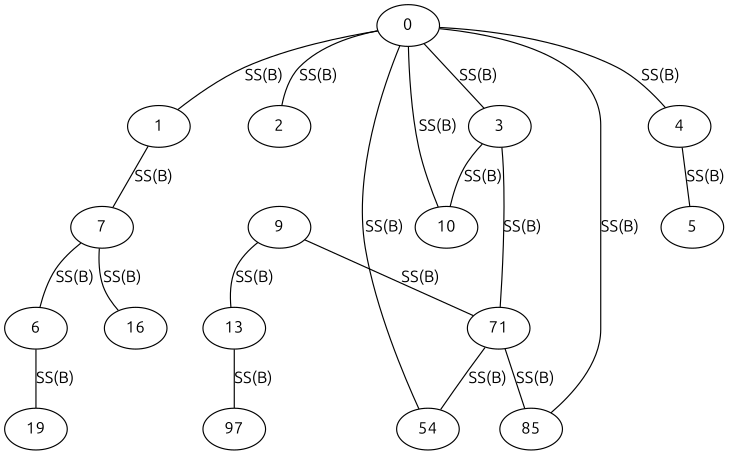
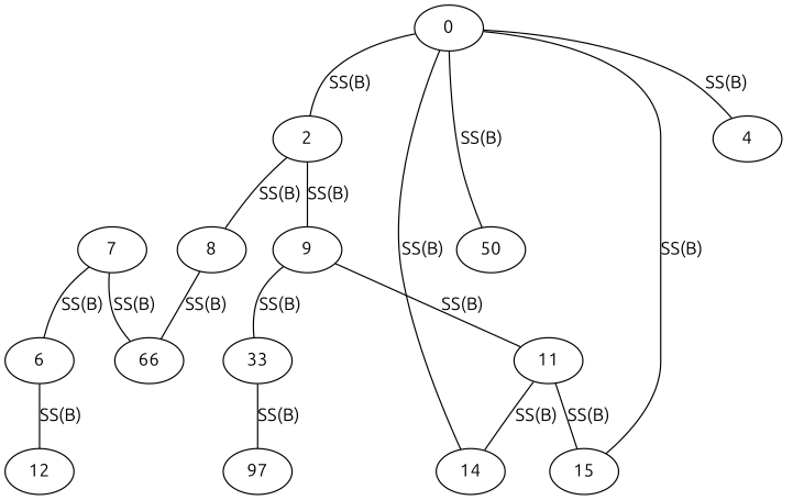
  graph {
    fontname=Ubuntu
    node [fontname=Ubuntu]
    edge [fontname=Ubuntu]
    0
-   1
    2
-   3
    4
    7
+   8
    9
-   10
-   11 [label=71]
-   5
+   10 [label=50]
+   11
    6
-   12 [label=19]
-   16
-   13
-   14 [label=54]
-   15 [label=85]
+   12
+   16 [label=66]
+   13 [label=33]
+   14
+   15
    n18 [label=97]
-   0 -- 1 [label="SS(B)"]
    0 -- 2 [label="SS(B)"]
-   0 -- 3 [label="SS(B)"]
    0 -- 4 [label="SS(B)"]
-   1 -- 7 [label="SS(B)"]
-   3 -- 10 [label="SS(B)"]
-   3 -- 11 [label="SS(B)"]
-   4 -- 5 [label="SS(B)"]
+   2 -- 8 [label="SS(B)"]
+   2 -- 9 [label="SS(B)"]
    7 -- 6 [label="SS(B)"]
    7 -- 16 [label="SS(B)"]
+   8 -- 16 [label="SS(B)"]
    9 -- 11 [label="SS(B)"]
    9 -- 13 [label="SS(B)"]
    10 -- 0 [label="SS(B)"]
    11 -- 14 [label="SS(B)"]
    11 -- 15 [label="SS(B)"]
    6 -- 12 [label="SS(B)"]
    13 -- n18 [label="SS(B)"]
    14 -- 0 [label="SS(B)"]
    15 -- 0 [label="SS(B)"]
  }
